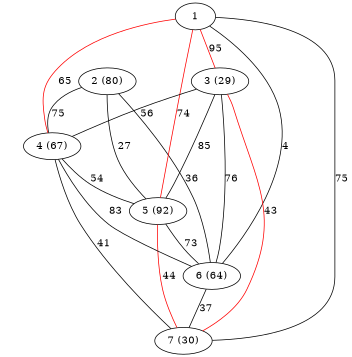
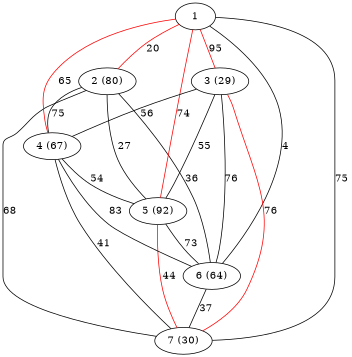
  graph {
    edge [color=black]
    n1 [label="2 (80)"]
    n2 [label="7 (30)"]
    n3 [label="5 (92)"]
    n4 [label="6 (64)"]
    n5 [label="4 (67)"]
    1
    n7 [label="3 (29)"]
+   n1 -- n2 [label=68]
    n1 -- n3 [label=27]
    n1 -- n4 [label=36]
    n1 -- n5 [label=75]
    n3 -- n2 [color=red label=44]
    n3 -- n4 [label=73]
    n4 -- n2 [label=37]
    n5 -- n2 [label=41]
    n5 -- n3 [label=54]
    n5 -- n4 [label=83]
+   1 -- n1 [color=red label=20]
    1 -- n2 [label=75]
    1 -- n3 [color=red label=74]
    1 -- n4 [label=4]
    1 -- n5 [color=red label=65]
    1 -- n7 [color=red label=95]
-   n7 -- n2 [color=red label=43]
-   n7 -- n3 [label=85]
+   n7 -- n2 [color=red label=76]
+   n7 -- n3 [label=55]
    n7 -- n4 [label=76]
    n7 -- n5 [label=56]
  }
